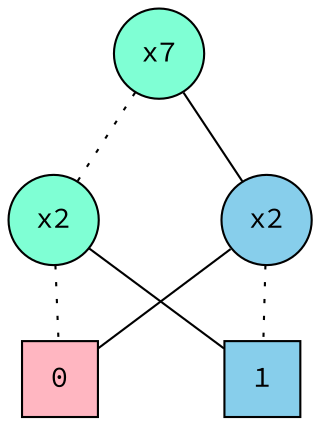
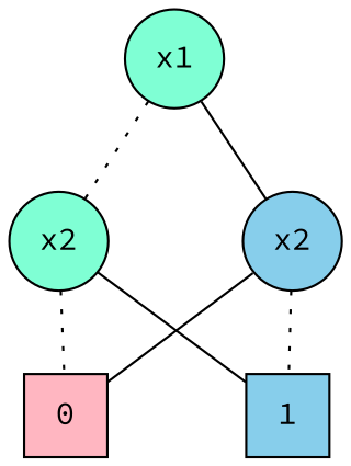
  graph {
    nodesep=0.8
    ranksep=0.5
    fontname="Source Code Pro"
    node [shape=circle style=filled fillcolor=aquamarine fontname="Source Code Pro"]
    edge [style=dotted fontname="Source Code Pro"]
-   n1 [label=x7]
+   n1 [label=x1]
    n2 [label=x2]
    n3 [label=x2 fillcolor=skyblue]
    n4 [label=0 shape=square fillcolor=lightpink]
    n5 [label=1 shape=square fillcolor=skyblue]
    n1 -- n2
    n1 -- n3 [style=solid]
    n2 -- n4
    n2 -- n5 [style=solid]
    n3 -- n4 [style=solid]
    n3 -- n5
  }
